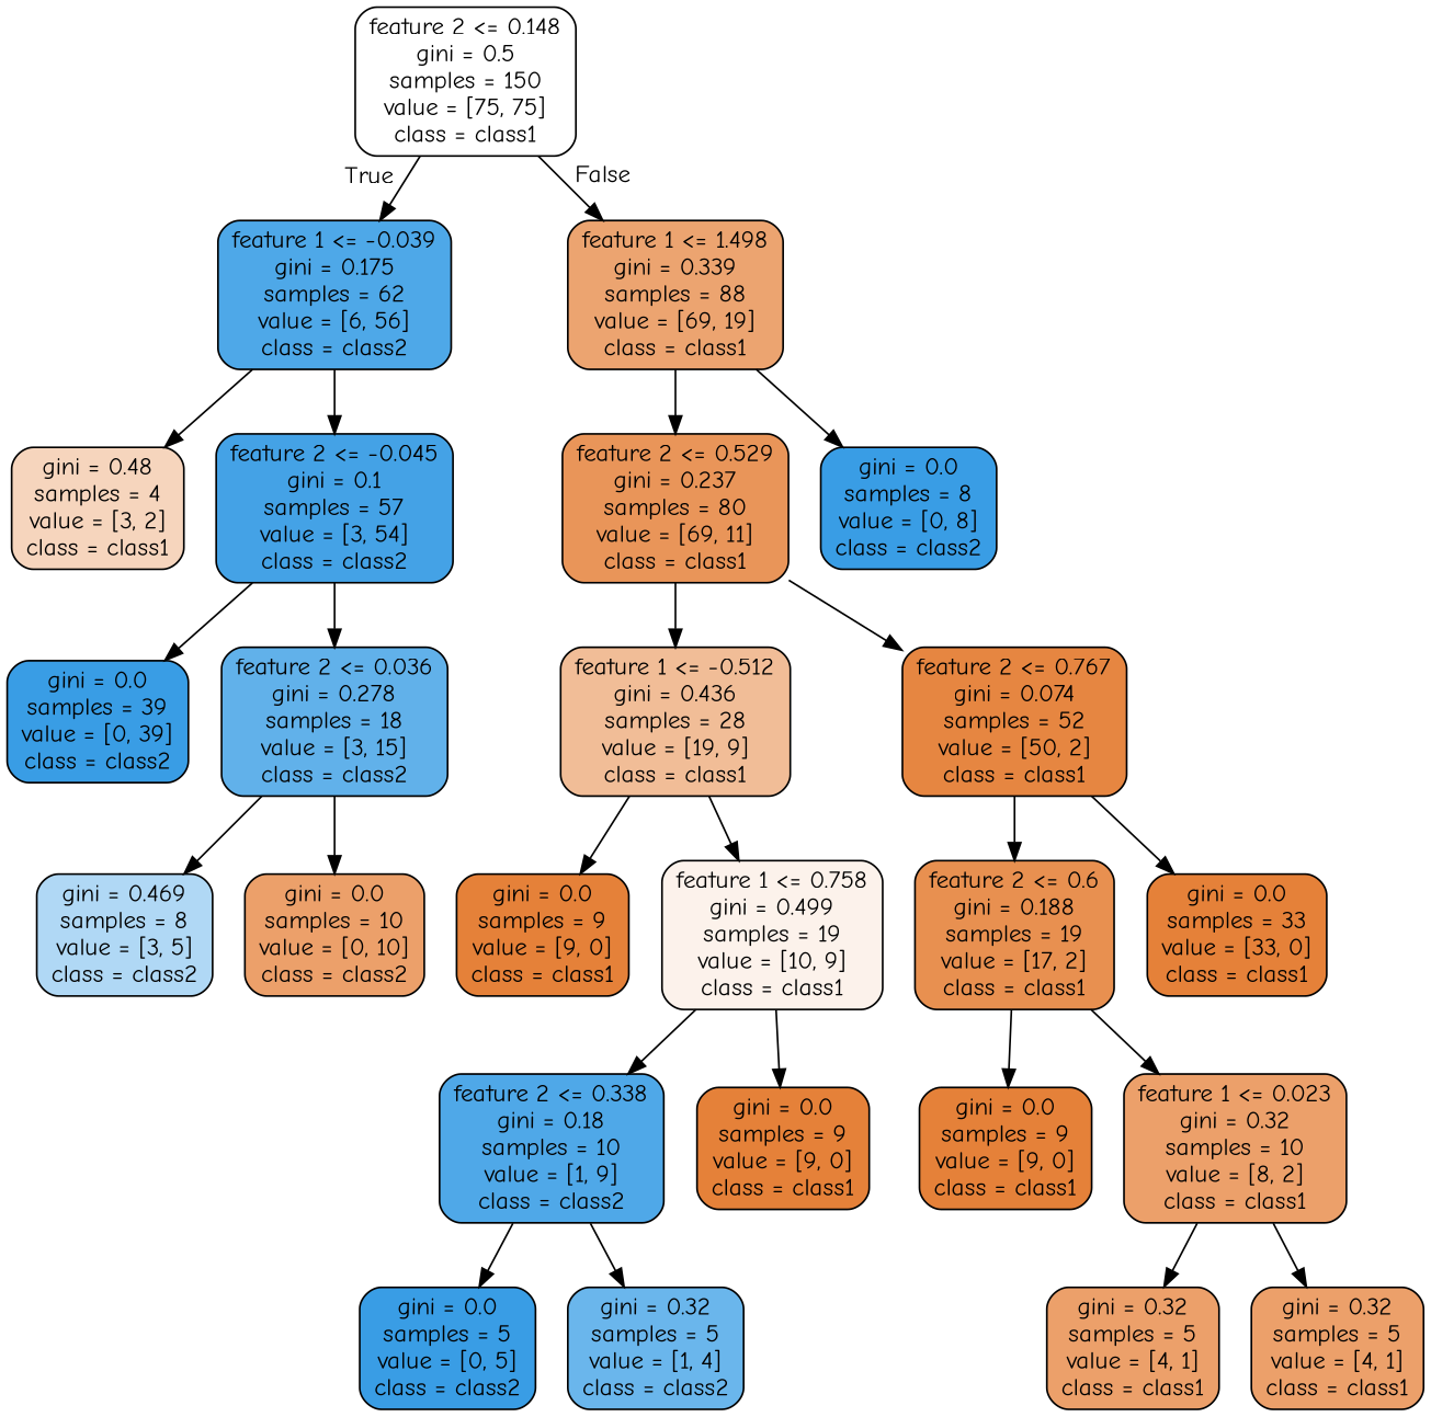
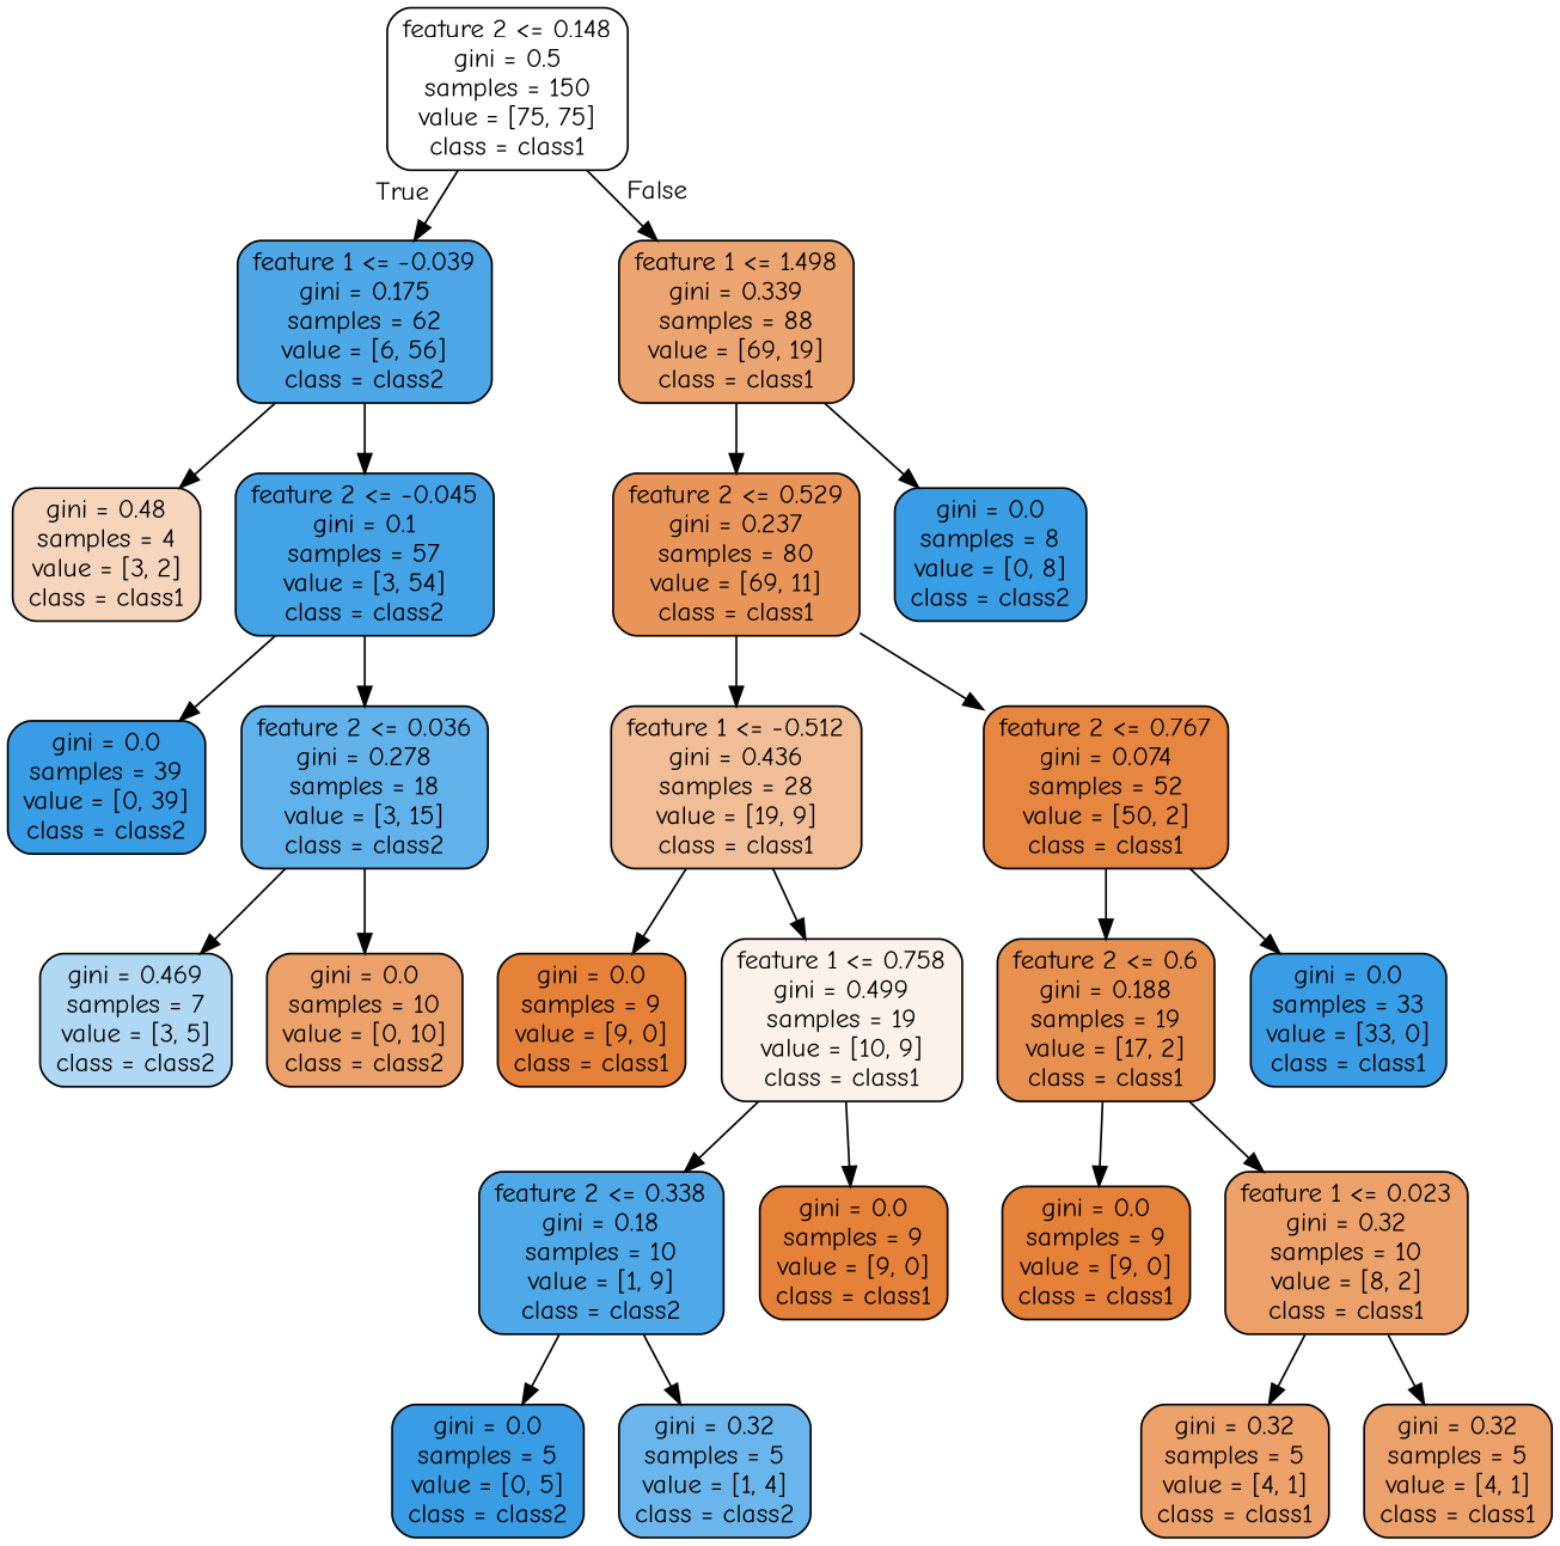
  digraph {
    fontname="Comic Neue"
    node [color=black fillcolor="#eca06a" fontname="Comic Neue" shape=box style="filled, rounded"]
    edge [fontname="Comic Neue"]
    n1 [fillcolor="#ffffff" label="feature 2 <= 0.148\ngini = 0.5\nsamples = 150\nvalue = [75, 75]\nclass = class1"]
    n2 [fillcolor="#4ea8e8" label="feature 1 <= -0.039\ngini = 0.175\nsamples = 62\nvalue = [6, 56]\nclass = class2"]
    n3 [fillcolor="#eca470" label="feature 1 <= 1.498\ngini = 0.339\nsamples = 88\nvalue = [69, 19]\nclass = class1"]
    n4 [fillcolor="#f6d5bd" label="gini = 0.48\nsamples = 4\nvalue = [3, 2]\nclass = class1"]
    n5 [fillcolor="#44a2e6" label="feature 2 <= -0.045\ngini = 0.1\nsamples = 57\nvalue = [3, 54]\nclass = class2"]
    n6 [fillcolor="#e99559" label="feature 2 <= 0.529\ngini = 0.237\nsamples = 80\nvalue = [69, 11]\nclass = class1"]
    n7 [fillcolor="#399de5" label="gini = 0.0\nsamples = 8\nvalue = [0, 8]\nclass = class2"]
    n8 [fillcolor="#399de5" label="gini = 0.0\nsamples = 39\nvalue = [0, 39]\nclass = class2"]
    n9 [fillcolor="#61b1ea" label="feature 2 <= 0.036\ngini = 0.278\nsamples = 18\nvalue = [3, 15]\nclass = class2"]
-   n10 [fillcolor="#b0d8f5" label="gini = 0.469\nsamples = 8\nvalue = [3, 5]\nclass = class2"]
+   n10 [fillcolor="#b0d8f5" label="gini = 0.469\nsamples = 7\nvalue = [3, 5]\nclass = class2"]
    n11 [label="gini = 0.0\nsamples = 10\nvalue = [0, 10]\nclass = class2"]
    n12 [fillcolor="#f1bd97" label="feature 1 <= -0.512\ngini = 0.436\nsamples = 28\nvalue = [19, 9]\nclass = class1"]
    n13 [fillcolor="#e68641" label="feature 2 <= 0.767\ngini = 0.074\nsamples = 52\nvalue = [50, 2]\nclass = class1"]
    n14 [fillcolor="#e58139" label="gini = 0.0\nsamples = 9\nvalue = [9, 0]\nclass = class1"]
    n15 [fillcolor="#fcf2eb" label="feature 1 <= 0.758\ngini = 0.499\nsamples = 19\nvalue = [10, 9]\nclass = class1"]
    n16 [fillcolor="#e89050" label="feature 2 <= 0.6\ngini = 0.188\nsamples = 19\nvalue = [17, 2]\nclass = class1"]
-   n17 [fillcolor="#e58139" label="gini = 0.0\nsamples = 33\nvalue = [33, 0]\nclass = class1"]
+   n17 [fillcolor="#399de5" label="gini = 0.0\nsamples = 33\nvalue = [33, 0]\nclass = class1"]
    n18 [fillcolor="#4fa8e8" label="feature 2 <= 0.338\ngini = 0.18\nsamples = 10\nvalue = [1, 9]\nclass = class2"]
    n19 [fillcolor="#e58139" label="gini = 0.0\nsamples = 9\nvalue = [9, 0]\nclass = class1"]
    n20 [fillcolor="#399de5" label="gini = 0.0\nsamples = 5\nvalue = [0, 5]\nclass = class2"]
    n21 [fillcolor="#6ab6ec" label="gini = 0.32\nsamples = 5\nvalue = [1, 4]\nclass = class2"]
    n22 [fillcolor="#e58139" label="gini = 0.0\nsamples = 9\nvalue = [9, 0]\nclass = class1"]
    n23 [label="feature 1 <= 0.023\ngini = 0.32\nsamples = 10\nvalue = [8, 2]\nclass = class1"]
    n24 [label="gini = 0.32\nsamples = 5\nvalue = [4, 1]\nclass = class1"]
    n25 [label="gini = 0.32\nsamples = 5\nvalue = [4, 1]\nclass = class1"]
    n1 -> n2 [headlabel=True labelangle=45 labeldistance=2.5]
    n1 -> n3 [headlabel=False labelangle=-45 labeldistance=2.5]
    n2 -> n4
    n2 -> n5
    n3 -> n6
    n3 -> n7
    n5 -> n8
    n5 -> n9
    n6 -> n12
    n6 -> n13
    n9 -> n10
    n9 -> n11
    n12 -> n14
    n12 -> n15
    n13 -> n16
    n13 -> n17
    n15 -> n18
    n15 -> n19
    n16 -> n22
    n16 -> n23
    n18 -> n20
    n18 -> n21
    n23 -> n24
    n23 -> n25
  }
